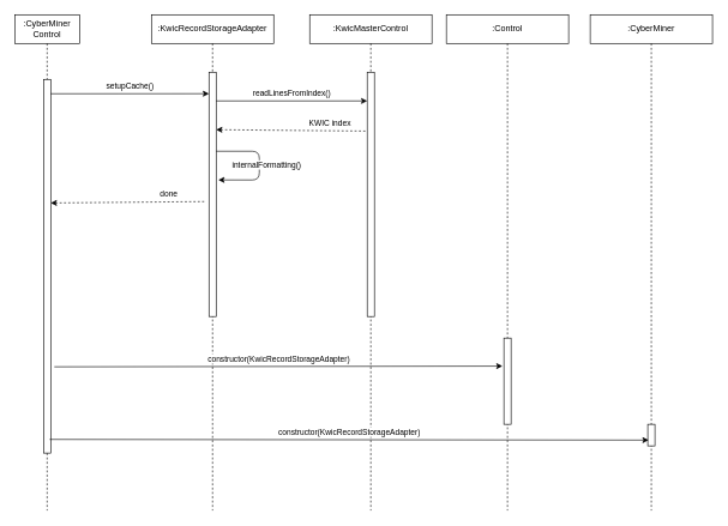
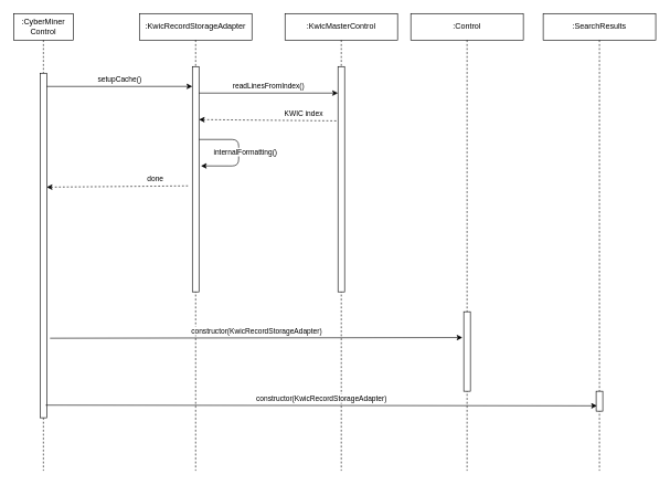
  <mxCell id="0" />
  <mxCell id="1" parent="0" />
  <mxCell id="2" value=":CyberMiner Control" style="shape=umlLifeline;perimeter=lifelinePerimeter;whiteSpace=wrap;html=1;container=1;collapsible=0;recursiveResize=0;outlineConnect=0;" parent="1" vertex="1"><mxGeometry x="20" y="20" width="90" height="690" as="geometry" /></mxCell>
  <mxCell id="3" value="" style="html=1;points=[];perimeter=orthogonalPerimeter;" parent="2" vertex="1"><mxGeometry x="40" y="90" width="10" height="520" as="geometry" /></mxCell>
  <mxCell id="4" value=":KwicRecordStorageAdapter" style="shape=umlLifeline;perimeter=lifelinePerimeter;whiteSpace=wrap;html=1;container=1;collapsible=0;recursiveResize=0;outlineConnect=0;" parent="1" vertex="1"><mxGeometry x="210" y="20" width="170" height="690" as="geometry" /></mxCell>
  <mxCell id="5" value="" style="html=1;points=[];perimeter=orthogonalPerimeter;" parent="4" vertex="1"><mxGeometry x="80" y="80" width="10" height="340" as="geometry" /></mxCell>
  <mxCell id="6" value="setupCache()" style="endArrow=classic;html=1;entryX=0;entryY=0.088;entryDx=0;entryDy=0;entryPerimeter=0;" parent="1" target="5" edge="1"><mxGeometry y="10" width="50" height="50" relative="1" as="geometry"><mxPoint x="70" y="130" as="sourcePoint" /><mxPoint x="120" y="80" as="targetPoint" /><mxPoint as="offset" /></mxGeometry></mxCell>
  <mxCell id="7" value=":KwicMasterControl" style="shape=umlLifeline;perimeter=lifelinePerimeter;whiteSpace=wrap;html=1;container=1;collapsible=0;recursiveResize=0;outlineConnect=0;" parent="1" vertex="1"><mxGeometry x="430" y="20" width="170" height="690" as="geometry" /></mxCell>
  <mxCell id="8" value="" style="html=1;points=[];perimeter=orthogonalPerimeter;" parent="7" vertex="1"><mxGeometry x="80" y="80" width="10" height="340" as="geometry" /></mxCell>
  <mxCell id="9" value="readLinesFromIndex()" style="endArrow=classic;html=1;" parent="1" edge="1"><mxGeometry y="10" width="50" height="50" relative="1" as="geometry"><mxPoint x="300" y="140" as="sourcePoint" /><mxPoint x="510" y="140" as="targetPoint" /><mxPoint as="offset" /></mxGeometry></mxCell>
  <mxCell id="10" value="KWIC index" style="endArrow=none;dashed=1;html=1;exitX=1.2;exitY=0.297;exitDx=0;exitDy=0;exitPerimeter=0;startArrow=classic;startFill=1;entryX=-0.2;entryY=0.241;entryDx=0;entryDy=0;entryPerimeter=0;" parent="1" target="8" edge="1"><mxGeometry x="0.516" y="10" width="50" height="50" relative="1" as="geometry"><mxPoint x="300" y="179.98" as="sourcePoint" /><mxPoint x="499" y="180" as="targetPoint" /><mxPoint as="offset" /></mxGeometry></mxCell>
  <mxCell id="11" value="done" style="endArrow=none;dashed=1;html=1;exitX=1.2;exitY=0.297;exitDx=0;exitDy=0;exitPerimeter=0;startArrow=classic;startFill=1;" parent="1" edge="1"><mxGeometry x="0.516" y="10" width="50" height="50" relative="1" as="geometry"><mxPoint x="70" y="281.98" as="sourcePoint" /><mxPoint x="286" y="280" as="targetPoint" /><mxPoint as="offset" /></mxGeometry></mxCell>
  <mxCell id="12" value="internalFormatting()" style="endArrow=classic;html=1;entryX=1.3;entryY=0.441;entryDx=0;entryDy=0;entryPerimeter=0;" parent="1" target="5" edge="1"><mxGeometry y="10" width="50" height="50" relative="1" as="geometry"><mxPoint x="300" y="210" as="sourcePoint" /><mxPoint x="360" y="300" as="targetPoint" /><mxPoint as="offset" /><Array as="points"><mxPoint x="360" y="210" /><mxPoint x="360" y="250" /></Array></mxGeometry></mxCell>
  <mxCell id="13" value=":Control" style="shape=umlLifeline;perimeter=lifelinePerimeter;whiteSpace=wrap;html=1;container=1;collapsible=0;recursiveResize=0;outlineConnect=0;" vertex="1" parent="1"><mxGeometry x="620" y="20" width="170" height="690" as="geometry" /></mxCell>
  <mxCell id="14" value="" style="html=1;points=[];perimeter=orthogonalPerimeter;" vertex="1" parent="13"><mxGeometry x="80" y="450" width="10" height="120" as="geometry" /></mxCell>
- <mxCell id="15" value=":CyberMiner" style="shape=umlLifeline;perimeter=lifelinePerimeter;whiteSpace=wrap;html=1;container=1;collapsible=0;recursiveResize=0;outlineConnect=0;" vertex="1" parent="1"><mxGeometry x="820" y="20" width="170" height="690" as="geometry" /></mxCell>
+ <mxCell id="15" value=":SearchResults" style="shape=umlLifeline;perimeter=lifelinePerimeter;whiteSpace=wrap;html=1;container=1;collapsible=0;recursiveResize=0;outlineConnect=0;" vertex="1" parent="1"><mxGeometry x="820" y="20" width="170" height="690" as="geometry" /></mxCell>
  <mxCell id="16" value="" style="html=1;points=[];perimeter=orthogonalPerimeter;" vertex="1" parent="15"><mxGeometry x="80" y="570" width="10" height="30" as="geometry" /></mxCell>
  <mxCell id="17" value="constructor(KwicRecordStorageAdapter)" style="endArrow=classic;html=1;entryX=-0.2;entryY=0.325;entryDx=0;entryDy=0;entryPerimeter=0;" edge="1" parent="1" target="14"><mxGeometry y="10" width="50" height="50" relative="1" as="geometry"><mxPoint x="75" y="510" as="sourcePoint" /><mxPoint x="295" y="509.92" as="targetPoint" /><mxPoint as="offset" /></mxGeometry></mxCell>
  <mxCell id="18" value="constructor(KwicRecordStorageAdapter)" style="endArrow=classic;html=1;entryX=0.117;entryY=0.733;entryDx=0;entryDy=0;entryPerimeter=0;" edge="1" parent="1" target="16"><mxGeometry y="10" width="50" height="50" relative="1" as="geometry"><mxPoint x="68.5" y="611" as="sourcePoint" /><mxPoint x="890" y="610" as="targetPoint" /><mxPoint as="offset" /></mxGeometry></mxCell>
